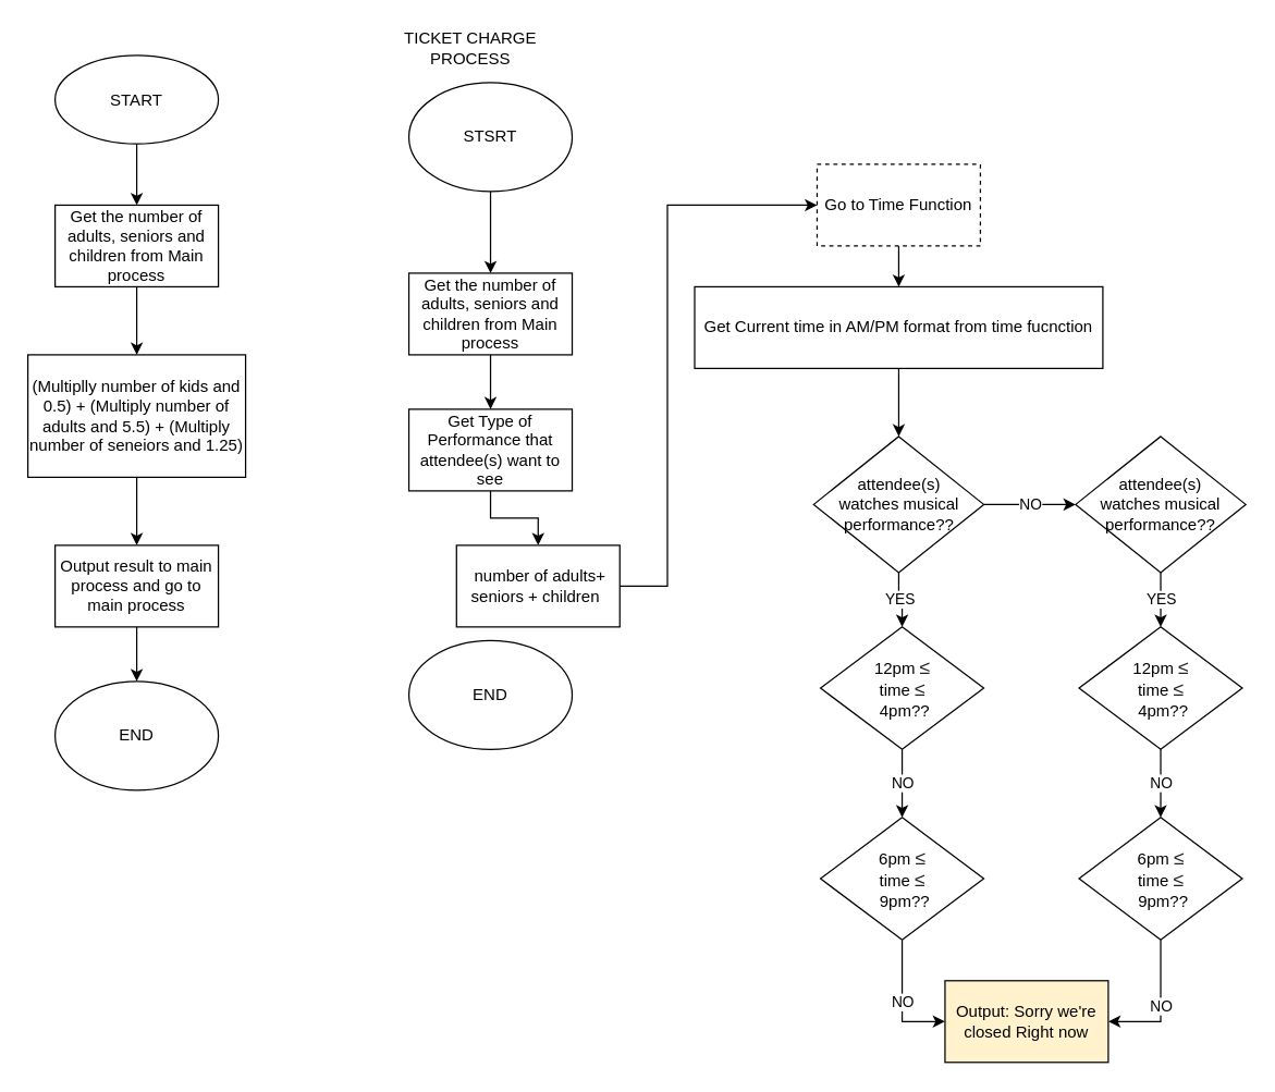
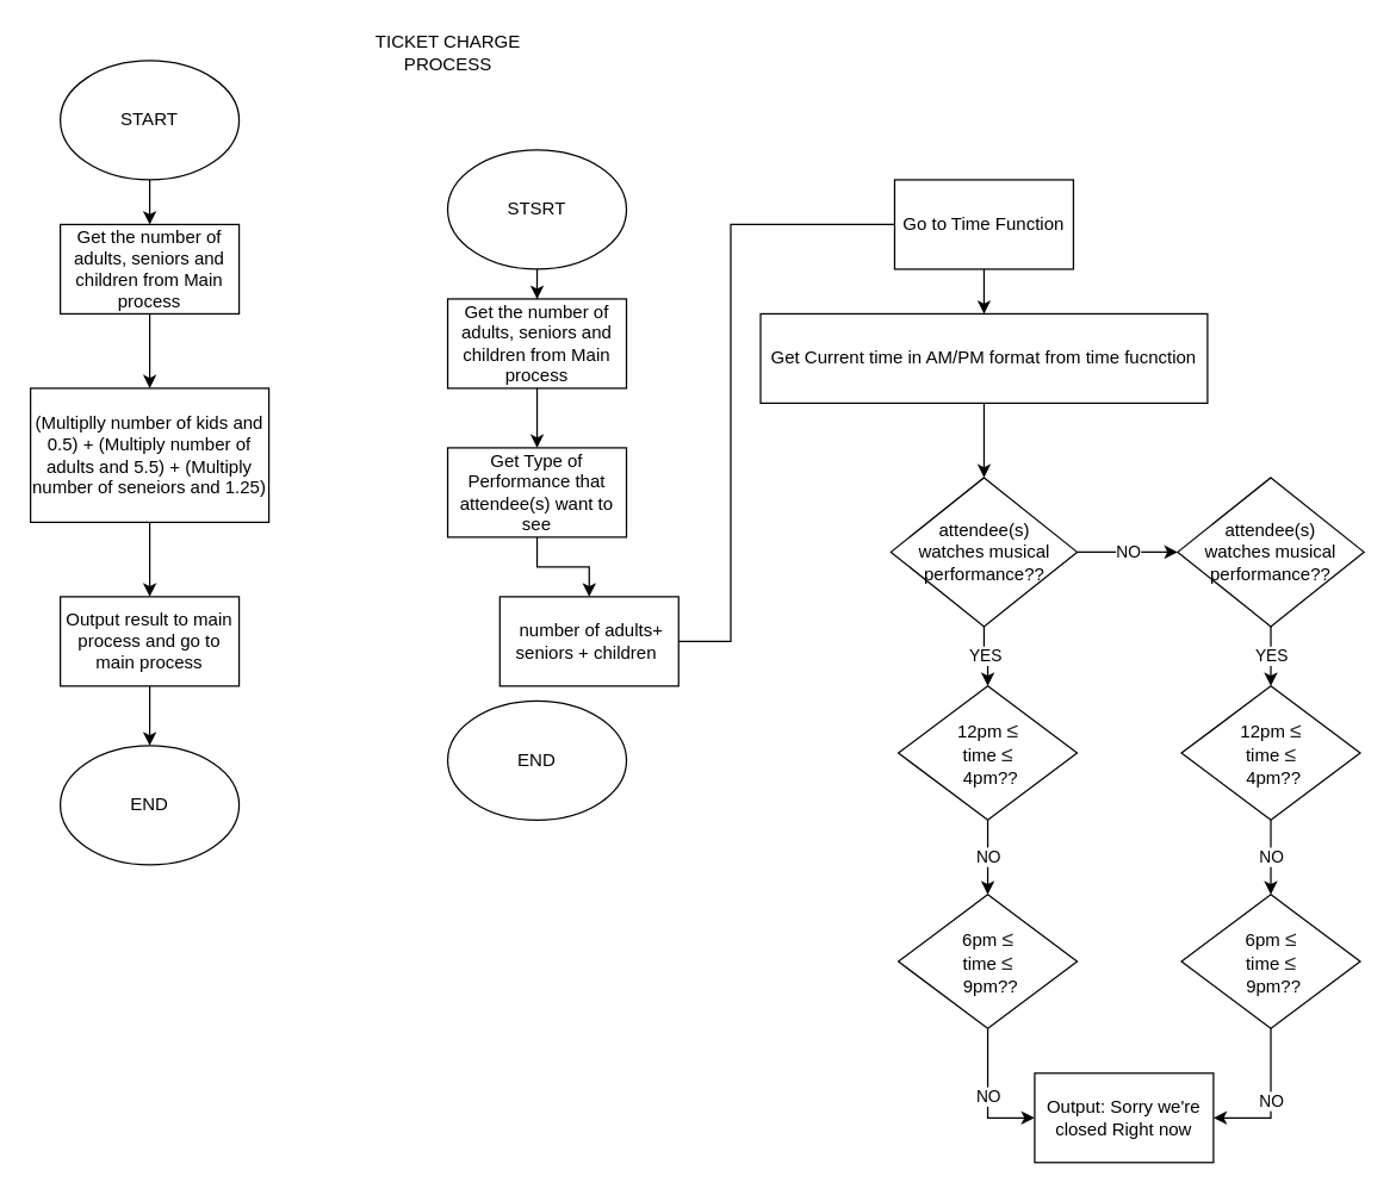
  <mxCell id="0" />
  <mxCell id="1" parent="0" />
  <mxCell id="2" value="" style="edgeStyle=orthogonalEdgeStyle;rounded=0;orthogonalLoop=1;jettySize=auto;html=1;" parent="1" source="3" target="5" edge="1"><mxGeometry relative="1" as="geometry" /></mxCell>
  <mxCell id="3" value="Get the number of adults, seniors and children from Main process" style="rounded=0;whiteSpace=wrap;html=1;" parent="1" vertex="1"><mxGeometry x="40" y="150" width="120" height="60" as="geometry" /></mxCell>
  <mxCell id="4" value="" style="edgeStyle=orthogonalEdgeStyle;rounded=0;orthogonalLoop=1;jettySize=auto;html=1;" parent="1" source="5" target="7" edge="1"><mxGeometry relative="1" as="geometry" /></mxCell>
  <mxCell id="5" value="(Multiplly number of kids and 0.5) + (Multiply number of adults and 5.5) + (Multiply number of seneiors and 1.25)" style="rounded=0;whiteSpace=wrap;html=1;" parent="1" vertex="1"><mxGeometry x="20" y="260" width="160" height="90" as="geometry" /></mxCell>
  <mxCell id="6" value="" style="edgeStyle=orthogonalEdgeStyle;rounded=0;orthogonalLoop=1;jettySize=auto;html=1;" parent="1" source="7" target="10" edge="1"><mxGeometry relative="1" as="geometry" /></mxCell>
  <mxCell id="7" value="Output result to main process and go to main process" style="rounded=0;whiteSpace=wrap;html=1;" parent="1" vertex="1"><mxGeometry x="40" y="400" width="120" height="60" as="geometry" /></mxCell>
  <mxCell id="8" value="" style="edgeStyle=orthogonalEdgeStyle;rounded=0;orthogonalLoop=1;jettySize=auto;html=1;" parent="1" source="9" target="3" edge="1"><mxGeometry relative="1" as="geometry" /></mxCell>
- <mxCell id="9" value="START" style="ellipse;whiteSpace=wrap;html=1;" parent="1" vertex="1"><mxGeometry x="40" y="40" width="120" height="65" as="geometry" /></mxCell>
+ <mxCell id="9" value="START" style="ellipse;whiteSpace=wrap;html=1;" parent="1" vertex="1"><mxGeometry x="40" y="40" width="120" height="80" as="geometry" /></mxCell>
  <mxCell id="10" value="END" style="ellipse;whiteSpace=wrap;html=1;" parent="1" vertex="1"><mxGeometry x="40" y="500" width="120" height="80" as="geometry" /></mxCell>
- <mxCell id="11" value="TICKET CHARGE&lt;br&gt;PROCESS" style="text;html=1;align=center;verticalAlign=middle;resizable=0;points=[];autosize=1;" parent="1" vertex="1"><mxGeometry x="290" y="20" width="110" height="30" as="geometry" /></mxCell>
+ <mxCell id="11" value="TICKET CHARGE&lt;br&gt;PROCESS" style="text;html=1;align=center;verticalAlign=middle;resizable=0;points=[];autosize=1;" parent="1" vertex="1"><mxGeometry x="245" y="20" width="110" height="30" as="geometry" /></mxCell>
  <mxCell id="12" value="END" style="ellipse;whiteSpace=wrap;html=1;" parent="1" vertex="1"><mxGeometry x="300" y="470" width="120" height="80" as="geometry" /></mxCell>
  <mxCell id="13" value="" style="edgeStyle=orthogonalEdgeStyle;rounded=0;orthogonalLoop=1;jettySize=auto;html=1;" parent="1" source="14" target="16" edge="1"><mxGeometry relative="1" as="geometry" /></mxCell>
- <mxCell id="14" value="STSRT" style="ellipse;whiteSpace=wrap;html=1;" parent="1" vertex="1"><mxGeometry x="300" y="60" width="120" height="80" as="geometry" /></mxCell>
+ <mxCell id="14" value="STSRT" style="ellipse;whiteSpace=wrap;html=1;" parent="1" vertex="1"><mxGeometry x="300" y="100" width="120" height="80" as="geometry" /></mxCell>
  <mxCell id="15" value="" style="edgeStyle=orthogonalEdgeStyle;rounded=0;orthogonalLoop=1;jettySize=auto;html=1;" parent="1" source="16" target="18" edge="1"><mxGeometry relative="1" as="geometry" /></mxCell>
  <mxCell id="16" value="Get the number of adults, seniors and children from Main process" style="rounded=0;whiteSpace=wrap;html=1;" parent="1" vertex="1"><mxGeometry x="300" y="200" width="120" height="60" as="geometry" /></mxCell>
  <mxCell id="17" value="" style="edgeStyle=orthogonalEdgeStyle;rounded=0;orthogonalLoop=1;jettySize=auto;html=1;" parent="1" source="18" target="20" edge="1"><mxGeometry relative="1" as="geometry" /></mxCell>
  <mxCell id="18" value="Get Type of Performance that attendee(s) want to see" style="rounded=0;whiteSpace=wrap;html=1;" parent="1" vertex="1"><mxGeometry x="300" y="300" width="120" height="60" as="geometry" /></mxCell>
- <mxCell id="19" style="edgeStyle=orthogonalEdgeStyle;rounded=0;orthogonalLoop=1;jettySize=auto;html=1;entryX=0;entryY=0.5;entryDx=0;entryDy=0;" parent="1" source="20" target="22" edge="1"><mxGeometry relative="1" as="geometry"><Array as="points"><mxPoint x="490" y="430" /><mxPoint x="490" y="150" /></Array></mxGeometry></mxCell>
+ <mxCell id="19" style="edgeStyle=orthogonalEdgeStyle;rounded=0;orthogonalLoop=1;jettySize=auto;html=1;entryX=0;entryY=0.5;entryDx=0;entryDy=0;endArrow=none;" parent="1" source="20" target="22" edge="1"><mxGeometry relative="1" as="geometry"><Array as="points"><mxPoint x="490" y="430" /><mxPoint x="490" y="150" /></Array></mxGeometry></mxCell>
  <mxCell id="20" value="&amp;nbsp;number of adults+ seniors + children&amp;nbsp;" style="rounded=0;whiteSpace=wrap;html=1;" parent="1" vertex="1"><mxGeometry x="335" y="400" width="120" height="60" as="geometry" /></mxCell>
  <mxCell id="21" value="" style="edgeStyle=orthogonalEdgeStyle;rounded=0;orthogonalLoop=1;jettySize=auto;html=1;" parent="1" source="22" target="24" edge="1"><mxGeometry relative="1" as="geometry" /></mxCell>
- <mxCell id="22" value="Go to Time Function" style="rounded=0;whiteSpace=wrap;html=1;dashed=1;" parent="1" vertex="1"><mxGeometry x="600" y="120" width="120" height="60" as="geometry" /></mxCell>
+ <mxCell id="22" value="Go to Time Function" style="rounded=0;whiteSpace=wrap;html=1;" parent="1" vertex="1"><mxGeometry x="600" y="120" width="120" height="60" as="geometry" /></mxCell>
  <mxCell id="23" value="" style="edgeStyle=orthogonalEdgeStyle;rounded=0;orthogonalLoop=1;jettySize=auto;html=1;" parent="1" source="24" target="27" edge="1"><mxGeometry relative="1" as="geometry" /></mxCell>
  <mxCell id="24" value="Get Current time in AM/PM format from time fucnction" style="rounded=0;whiteSpace=wrap;html=1;" parent="1" vertex="1"><mxGeometry x="510" y="210" width="300" height="60" as="geometry" /></mxCell>
  <mxCell id="25" value="NO" style="edgeStyle=orthogonalEdgeStyle;rounded=0;orthogonalLoop=1;jettySize=auto;html=1;" parent="1" source="27" target="29" edge="1"><mxGeometry relative="1" as="geometry" /></mxCell>
  <mxCell id="26" value="YES" style="edgeStyle=orthogonalEdgeStyle;rounded=0;orthogonalLoop=1;jettySize=auto;html=1;" parent="1" source="27" target="31" edge="1"><mxGeometry relative="1" as="geometry" /></mxCell>
  <mxCell id="27" value="attendee(s) &lt;br&gt;watches musical performance??" style="rhombus;whiteSpace=wrap;html=1;" parent="1" vertex="1"><mxGeometry x="597.5" y="320" width="125" height="100" as="geometry" /></mxCell>
  <mxCell id="28" value="YES" style="edgeStyle=orthogonalEdgeStyle;rounded=0;orthogonalLoop=1;jettySize=auto;html=1;" parent="1" source="29" target="35" edge="1"><mxGeometry relative="1" as="geometry" /></mxCell>
  <mxCell id="29" value="attendee(s) &lt;br&gt;watches musical performance??" style="rhombus;whiteSpace=wrap;html=1;" parent="1" vertex="1"><mxGeometry x="790" y="320" width="125" height="100" as="geometry" /></mxCell>
  <mxCell id="30" value="NO" style="edgeStyle=orthogonalEdgeStyle;rounded=0;orthogonalLoop=1;jettySize=auto;html=1;" parent="1" source="31" target="33" edge="1"><mxGeometry relative="1" as="geometry" /></mxCell>
  <mxCell id="31" value="12pm&amp;nbsp;&lt;span style=&quot;color: rgb(34 , 34 , 34) ; font-family: &amp;#34;arial&amp;#34; , sans-serif ; font-size: 14px ; text-align: left ; background-color: rgb(255 , 255 , 255)&quot;&gt;≤&lt;/span&gt;&lt;br&gt;time&amp;nbsp;&lt;span style=&quot;color: rgb(34 , 34 , 34) ; font-family: &amp;#34;arial&amp;#34; , sans-serif ; font-size: 14px ; text-align: left ; background-color: rgb(255 , 255 , 255)&quot;&gt;≤&lt;/span&gt;&lt;br&gt;&amp;nbsp;4pm??" style="rhombus;whiteSpace=wrap;html=1;" parent="1" vertex="1"><mxGeometry x="602.5" y="460" width="120" height="90" as="geometry" /></mxCell>
  <mxCell id="32" value="NO" style="edgeStyle=orthogonalEdgeStyle;rounded=0;orthogonalLoop=1;jettySize=auto;html=1;entryX=0;entryY=0.5;entryDx=0;entryDy=0;" parent="1" source="33" target="38" edge="1"><mxGeometry relative="1" as="geometry" /></mxCell>
  <mxCell id="33" value="&lt;span style=&quot;white-space: normal&quot;&gt;6pm&amp;nbsp;&lt;/span&gt;&lt;span style=&quot;white-space: normal ; color: rgb(34 , 34 , 34) ; font-family: &amp;#34;arial&amp;#34; , sans-serif ; font-size: 14px ; text-align: left ; background-color: rgb(255 , 255 , 255)&quot;&gt;≤&lt;/span&gt;&lt;br style=&quot;white-space: normal&quot;&gt;&lt;span style=&quot;white-space: normal&quot;&gt;time&amp;nbsp;&lt;/span&gt;&lt;span style=&quot;white-space: normal ; color: rgb(34 , 34 , 34) ; font-family: &amp;#34;arial&amp;#34; , sans-serif ; font-size: 14px ; text-align: left ; background-color: rgb(255 , 255 , 255)&quot;&gt;≤&lt;/span&gt;&lt;br style=&quot;white-space: normal&quot;&gt;&lt;span style=&quot;white-space: normal&quot;&gt;&amp;nbsp;9pm??&lt;/span&gt;" style="rhombus;whiteSpace=wrap;html=1;" parent="1" vertex="1"><mxGeometry x="602.5" y="600" width="120" height="90" as="geometry" /></mxCell>
  <mxCell id="34" value="NO" style="edgeStyle=orthogonalEdgeStyle;rounded=0;orthogonalLoop=1;jettySize=auto;html=1;" parent="1" source="35" target="37" edge="1"><mxGeometry relative="1" as="geometry" /></mxCell>
  <mxCell id="35" value="12pm&amp;nbsp;&lt;span style=&quot;color: rgb(34 , 34 , 34) ; font-family: &amp;#34;arial&amp;#34; , sans-serif ; font-size: 14px ; text-align: left ; background-color: rgb(255 , 255 , 255)&quot;&gt;≤&lt;/span&gt;&lt;br&gt;time&amp;nbsp;&lt;span style=&quot;color: rgb(34 , 34 , 34) ; font-family: &amp;#34;arial&amp;#34; , sans-serif ; font-size: 14px ; text-align: left ; background-color: rgb(255 , 255 , 255)&quot;&gt;≤&lt;/span&gt;&lt;br&gt;&amp;nbsp;4pm??" style="rhombus;whiteSpace=wrap;html=1;" parent="1" vertex="1"><mxGeometry x="792.5" y="460" width="120" height="90" as="geometry" /></mxCell>
  <mxCell id="36" value="NO" style="edgeStyle=orthogonalEdgeStyle;rounded=0;orthogonalLoop=1;jettySize=auto;html=1;entryX=1;entryY=0.5;entryDx=0;entryDy=0;" parent="1" source="37" target="38" edge="1"><mxGeometry relative="1" as="geometry" /></mxCell>
  <mxCell id="37" value="&lt;span style=&quot;white-space: normal&quot;&gt;6pm&amp;nbsp;&lt;/span&gt;&lt;span style=&quot;white-space: normal ; color: rgb(34 , 34 , 34) ; font-family: &amp;#34;arial&amp;#34; , sans-serif ; font-size: 14px ; text-align: left ; background-color: rgb(255 , 255 , 255)&quot;&gt;≤&lt;/span&gt;&lt;br style=&quot;white-space: normal&quot;&gt;&lt;span style=&quot;white-space: normal&quot;&gt;time&amp;nbsp;&lt;/span&gt;&lt;span style=&quot;white-space: normal ; color: rgb(34 , 34 , 34) ; font-family: &amp;#34;arial&amp;#34; , sans-serif ; font-size: 14px ; text-align: left ; background-color: rgb(255 , 255 , 255)&quot;&gt;≤&lt;/span&gt;&lt;br style=&quot;white-space: normal&quot;&gt;&lt;span style=&quot;white-space: normal&quot;&gt;&amp;nbsp;9pm??&lt;/span&gt;" style="rhombus;whiteSpace=wrap;html=1;" parent="1" vertex="1"><mxGeometry x="792.5" y="600" width="120" height="90" as="geometry" /></mxCell>
- <mxCell id="38" value="Output: Sorry we're closed Right now" style="rounded=0;whiteSpace=wrap;html=1;fillColor=#fff2cc;" parent="1" vertex="1"><mxGeometry x="694" y="720" width="120" height="60" as="geometry" /></mxCell>
+ <mxCell id="38" value="Output: Sorry we're closed Right now" style="rounded=0;whiteSpace=wrap;html=1;" parent="1" vertex="1"><mxGeometry x="694" y="720" width="120" height="60" as="geometry" /></mxCell>
